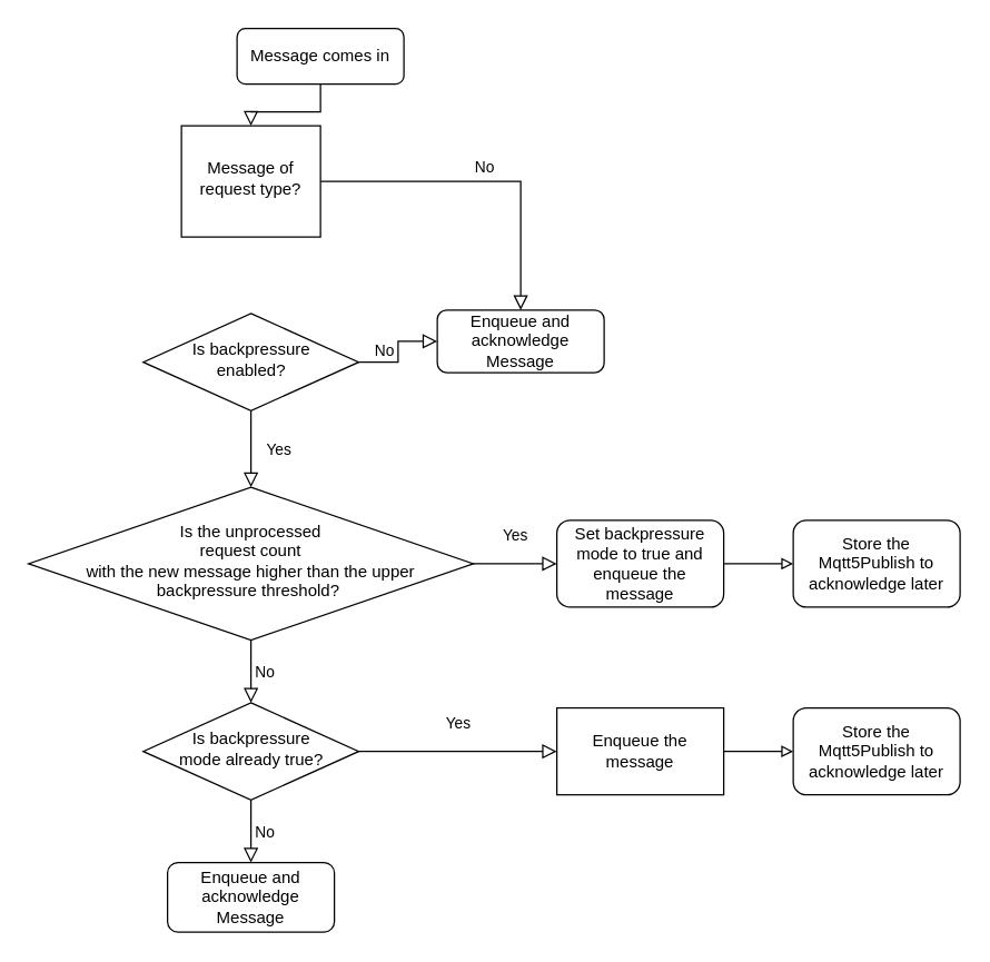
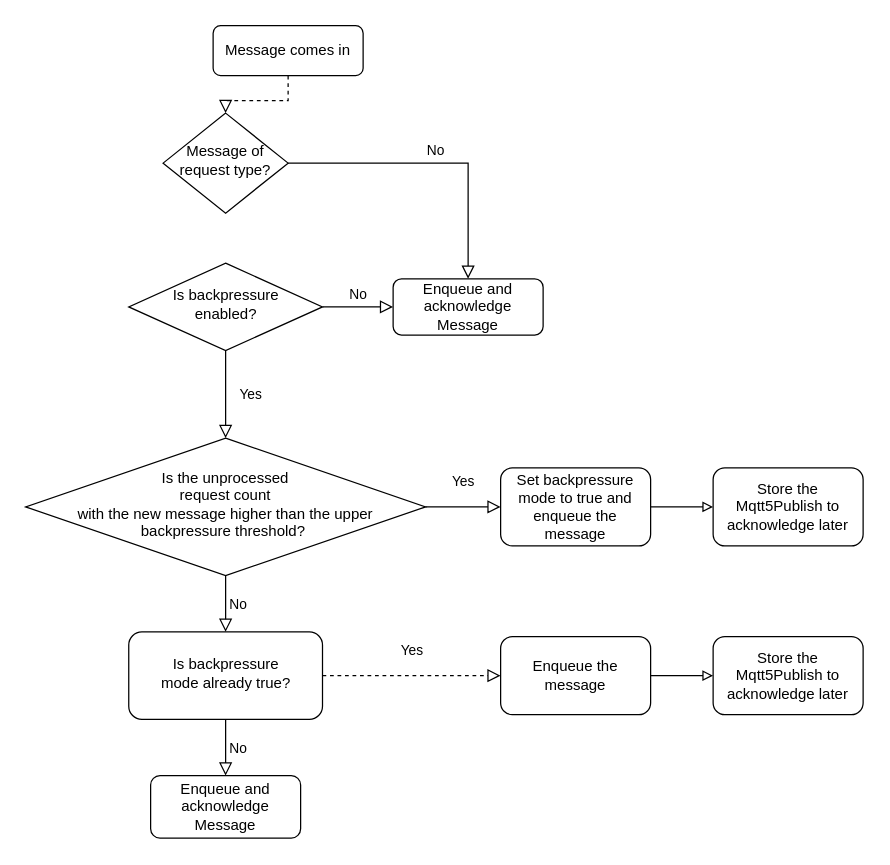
  <mxCell id="0" />
  <mxCell id="1" parent="0" />
- <mxCell id="2" value="" style="rounded=0;html=1;jettySize=auto;orthogonalLoop=1;fontSize=11;endArrow=block;endFill=0;endSize=8;strokeWidth=1;shadow=0;labelBackgroundColor=none;edgeStyle=orthogonalEdgeStyle;" parent="1" source="3" target="5" edge="1"><mxGeometry relative="1" as="geometry" /></mxCell>
+ <mxCell id="2" value="" style="rounded=0;html=1;jettySize=auto;orthogonalLoop=1;fontSize=11;endArrow=block;endFill=0;endSize=8;strokeWidth=1;shadow=0;labelBackgroundColor=none;edgeStyle=orthogonalEdgeStyle;dashed=1;" parent="1" source="3" target="5" edge="1"><mxGeometry relative="1" as="geometry" /></mxCell>
  <mxCell id="3" value="Message comes in" style="rounded=1;whiteSpace=wrap;html=1;fontSize=12;glass=0;strokeWidth=1;shadow=0;" parent="1" vertex="1"><mxGeometry x="170" y="20" width="120" height="40" as="geometry" /></mxCell>
  <mxCell id="4" value="No" style="edgeStyle=orthogonalEdgeStyle;rounded=0;html=1;jettySize=auto;orthogonalLoop=1;fontSize=11;endArrow=block;endFill=0;endSize=8;strokeWidth=1;shadow=0;labelBackgroundColor=none;entryX=0.5;entryY=0;entryDx=0;entryDy=0;" parent="1" source="5" target="7" edge="1"><mxGeometry y="10" relative="1" as="geometry"><mxPoint as="offset" /><mxPoint x="320" y="130" as="targetPoint" /></mxGeometry></mxCell>
- <mxCell id="5" value="Message of request type?" style="whiteSpace=wrap;html=1;shadow=0;fontFamily=Helvetica;fontSize=12;align=center;strokeWidth=1;spacing=6;spacingTop=-4;rounded=0;" parent="1" vertex="1"><mxGeometry x="130" y="90" width="100" height="80" as="geometry" /></mxCell>
- <mxCell id="6" value="Is backpressure&lt;br&gt;enabled?" style="rhombus;whiteSpace=wrap;html=1;shadow=0;fontFamily=Helvetica;fontSize=12;align=center;strokeWidth=1;spacing=6;spacingTop=-4;" parent="1" vertex="1"><mxGeometry x="102.5" y="225" width="155" height="70" as="geometry" /></mxCell>
+ <mxCell id="5" value="Message of request type?" style="rhombus;whiteSpace=wrap;html=1;shadow=0;fontFamily=Helvetica;fontSize=12;align=center;strokeWidth=1;spacing=6;spacingTop=-4;" parent="1" vertex="1"><mxGeometry x="130" y="90" width="100" height="80" as="geometry" /></mxCell>
+ <mxCell id="6" value="Is backpressure&lt;br&gt;enabled?" style="rhombus;whiteSpace=wrap;html=1;shadow=0;fontFamily=Helvetica;fontSize=12;align=center;strokeWidth=1;spacing=6;spacingTop=-4;" parent="1" vertex="1"><mxGeometry x="102.5" y="210" width="155" height="70" as="geometry" /></mxCell>
  <mxCell id="7" value="Enqueue and acknowledge Message" style="rounded=1;whiteSpace=wrap;html=1;fontSize=12;glass=0;strokeWidth=1;shadow=0;" parent="1" vertex="1"><mxGeometry x="314" y="222.5" width="120" height="45" as="geometry" /></mxCell>
  <mxCell id="8" value="No" style="edgeStyle=orthogonalEdgeStyle;rounded=0;html=1;jettySize=auto;orthogonalLoop=1;fontSize=11;endArrow=block;endFill=0;endSize=8;strokeWidth=1;shadow=0;labelBackgroundColor=none;exitX=1;exitY=0.5;exitDx=0;exitDy=0;entryX=0;entryY=0.5;entryDx=0;entryDy=0;" edge="1" parent="1" source="6" target="7"><mxGeometry y="10" relative="1" as="geometry"><mxPoint as="offset" /><mxPoint x="240" y="140" as="sourcePoint" /><mxPoint x="290" y="140" as="targetPoint" /></mxGeometry></mxCell>
  <mxCell id="9" value="Yes" style="rounded=0;html=1;jettySize=auto;orthogonalLoop=1;fontSize=11;endArrow=block;endFill=0;endSize=8;strokeWidth=1;shadow=0;labelBackgroundColor=none;edgeStyle=orthogonalEdgeStyle;entryX=0.5;entryY=0;entryDx=0;entryDy=0;exitX=0.5;exitY=1;exitDx=0;exitDy=0;" edge="1" parent="1" source="6" target="10"><mxGeometry y="20" relative="1" as="geometry"><mxPoint as="offset" /><mxPoint x="190" y="180" as="sourcePoint" /><mxPoint x="180" y="350" as="targetPoint" /></mxGeometry></mxCell>
  <mxCell id="10" value="Is the unprocessed&lt;br&gt;request count&lt;br&gt;with the new message higher than the upper backpressure threshold?&amp;nbsp;" style="rhombus;whiteSpace=wrap;html=1;shadow=0;fontFamily=Helvetica;fontSize=12;align=center;strokeWidth=1;spacing=6;spacingTop=-4;" vertex="1" parent="1"><mxGeometry x="20" y="350" width="320" height="110" as="geometry" /></mxCell>
  <mxCell id="11" style="edgeStyle=orthogonalEdgeStyle;rounded=0;orthogonalLoop=1;jettySize=auto;html=1;exitX=1;exitY=0.5;exitDx=0;exitDy=0;entryX=0;entryY=0.5;entryDx=0;entryDy=0;endArrow=block;endFill=0;" edge="1" parent="1" source="12" target="14"><mxGeometry relative="1" as="geometry" /></mxCell>
  <mxCell id="12" value="Set backpressure mode to true and enqueue the message" style="rounded=1;whiteSpace=wrap;html=1;fontSize=12;glass=0;strokeWidth=1;shadow=0;" vertex="1" parent="1"><mxGeometry x="400" y="373.75" width="120" height="62.5" as="geometry" /></mxCell>
  <mxCell id="13" value="Yes" style="rounded=0;html=1;jettySize=auto;orthogonalLoop=1;fontSize=11;endArrow=block;endFill=0;endSize=8;strokeWidth=1;shadow=0;labelBackgroundColor=none;edgeStyle=orthogonalEdgeStyle;entryX=0;entryY=0.5;entryDx=0;entryDy=0;exitX=1;exitY=0.5;exitDx=0;exitDy=0;" edge="1" parent="1" source="10" target="12"><mxGeometry y="20" relative="1" as="geometry"><mxPoint as="offset" /><mxPoint x="190" y="290" as="sourcePoint" /><mxPoint x="190" y="360" as="targetPoint" /></mxGeometry></mxCell>
  <mxCell id="14" value="Store the Mqtt5Publish to acknowledge later" style="rounded=1;whiteSpace=wrap;html=1;fontSize=12;glass=0;strokeWidth=1;shadow=0;" vertex="1" parent="1"><mxGeometry x="570" y="373.75" width="120" height="62.5" as="geometry" /></mxCell>
- <mxCell id="15" value="Is backpressure&lt;br&gt;mode already true?" style="rhombus;whiteSpace=wrap;html=1;shadow=0;fontFamily=Helvetica;fontSize=12;align=center;strokeWidth=1;spacing=6;spacingTop=-4;" vertex="1" parent="1"><mxGeometry x="102.5" y="505" width="155" height="70" as="geometry" /></mxCell>
+ <mxCell id="15" value="Is backpressure&lt;br&gt;mode already true?" style="whiteSpace=wrap;html=1;shadow=0;fontFamily=Helvetica;fontSize=12;align=center;strokeWidth=1;spacing=6;spacingTop=-4;rounded=1;" vertex="1" parent="1"><mxGeometry x="102.5" y="505" width="155" height="70" as="geometry" /></mxCell>
  <mxCell id="16" value="No" style="edgeStyle=orthogonalEdgeStyle;rounded=0;html=1;jettySize=auto;orthogonalLoop=1;fontSize=11;endArrow=block;endFill=0;endSize=8;strokeWidth=1;shadow=0;labelBackgroundColor=none;exitX=0.5;exitY=1;exitDx=0;exitDy=0;entryX=0.5;entryY=0;entryDx=0;entryDy=0;" edge="1" parent="1" source="10" target="15"><mxGeometry y="10" relative="1" as="geometry"><mxPoint as="offset" /><mxPoint x="267.5" y="255" as="sourcePoint" /><mxPoint x="324" y="255" as="targetPoint" /></mxGeometry></mxCell>
- <mxCell id="17" value="Enqueue the message" style="whiteSpace=wrap;html=1;fontSize=12;glass=0;strokeWidth=1;shadow=0;rounded=0;" vertex="1" parent="1"><mxGeometry x="400" y="508.75" width="120" height="62.5" as="geometry" /></mxCell>
- <mxCell id="18" value="Yes" style="rounded=0;html=1;jettySize=auto;orthogonalLoop=1;fontSize=11;endArrow=block;endFill=0;endSize=8;strokeWidth=1;shadow=0;labelBackgroundColor=none;edgeStyle=orthogonalEdgeStyle;entryX=0;entryY=0.5;entryDx=0;entryDy=0;exitX=1;exitY=0.5;exitDx=0;exitDy=0;" edge="1" parent="1" source="15" target="17"><mxGeometry y="20" relative="1" as="geometry"><mxPoint as="offset" /><mxPoint x="350" y="415" as="sourcePoint" /><mxPoint x="410" y="415" as="targetPoint" /></mxGeometry></mxCell>
+ <mxCell id="17" value="Enqueue the message" style="rounded=1;whiteSpace=wrap;html=1;fontSize=12;glass=0;strokeWidth=1;shadow=0;" vertex="1" parent="1"><mxGeometry x="400" y="508.75" width="120" height="62.5" as="geometry" /></mxCell>
+ <mxCell id="18" value="Yes" style="rounded=0;html=1;jettySize=auto;orthogonalLoop=1;fontSize=11;endArrow=block;endFill=0;endSize=8;strokeWidth=1;shadow=0;labelBackgroundColor=none;edgeStyle=orthogonalEdgeStyle;entryX=0;entryY=0.5;entryDx=0;entryDy=0;exitX=1;exitY=0.5;exitDx=0;exitDy=0;dashed=1;" edge="1" parent="1" source="15" target="17"><mxGeometry y="20" relative="1" as="geometry"><mxPoint as="offset" /><mxPoint x="350" y="415" as="sourcePoint" /><mxPoint x="410" y="415" as="targetPoint" /></mxGeometry></mxCell>
  <mxCell id="19" value="Store the Mqtt5Publish to acknowledge later" style="rounded=1;whiteSpace=wrap;html=1;fontSize=12;glass=0;strokeWidth=1;shadow=0;" vertex="1" parent="1"><mxGeometry x="570" y="508.75" width="120" height="62.5" as="geometry" /></mxCell>
  <mxCell id="20" style="edgeStyle=orthogonalEdgeStyle;rounded=0;orthogonalLoop=1;jettySize=auto;html=1;exitX=1;exitY=0.5;exitDx=0;exitDy=0;endArrow=block;endFill=0;entryX=0;entryY=0.5;entryDx=0;entryDy=0;" edge="1" parent="1" source="17" target="19"><mxGeometry relative="1" as="geometry"><mxPoint x="530" y="415" as="sourcePoint" /><mxPoint x="570" y="540" as="targetPoint" /></mxGeometry></mxCell>
  <mxCell id="21" value="Enqueue and acknowledge Message" style="rounded=1;whiteSpace=wrap;html=1;fontSize=12;glass=0;strokeWidth=1;shadow=0;" vertex="1" parent="1"><mxGeometry x="120" y="620" width="120" height="50" as="geometry" /></mxCell>
  <mxCell id="22" value="No" style="edgeStyle=orthogonalEdgeStyle;rounded=0;html=1;jettySize=auto;orthogonalLoop=1;fontSize=11;endArrow=block;endFill=0;endSize=8;strokeWidth=1;shadow=0;labelBackgroundColor=none;exitX=0.5;exitY=1;exitDx=0;exitDy=0;entryX=0.5;entryY=0;entryDx=0;entryDy=0;" edge="1" parent="1" source="15" target="21"><mxGeometry y="10" relative="1" as="geometry"><mxPoint as="offset" /><mxPoint x="267.5" y="255" as="sourcePoint" /><mxPoint x="324" y="255" as="targetPoint" /></mxGeometry></mxCell>
